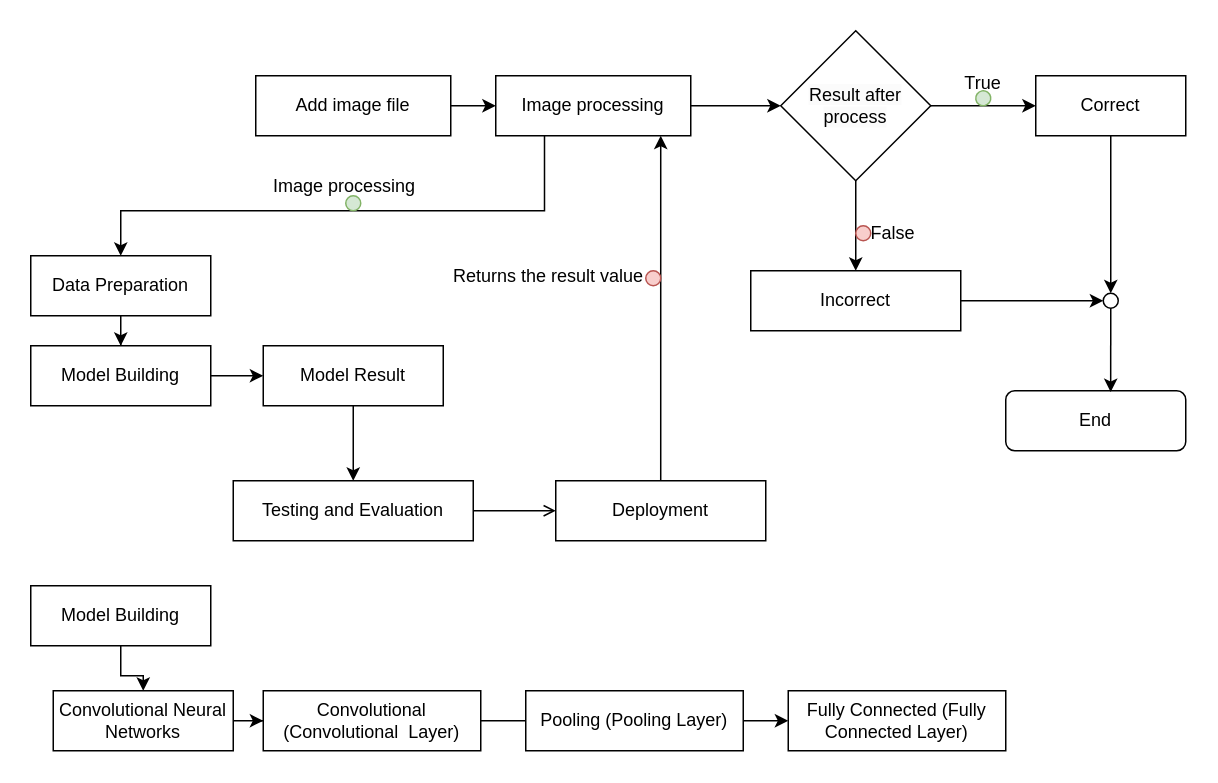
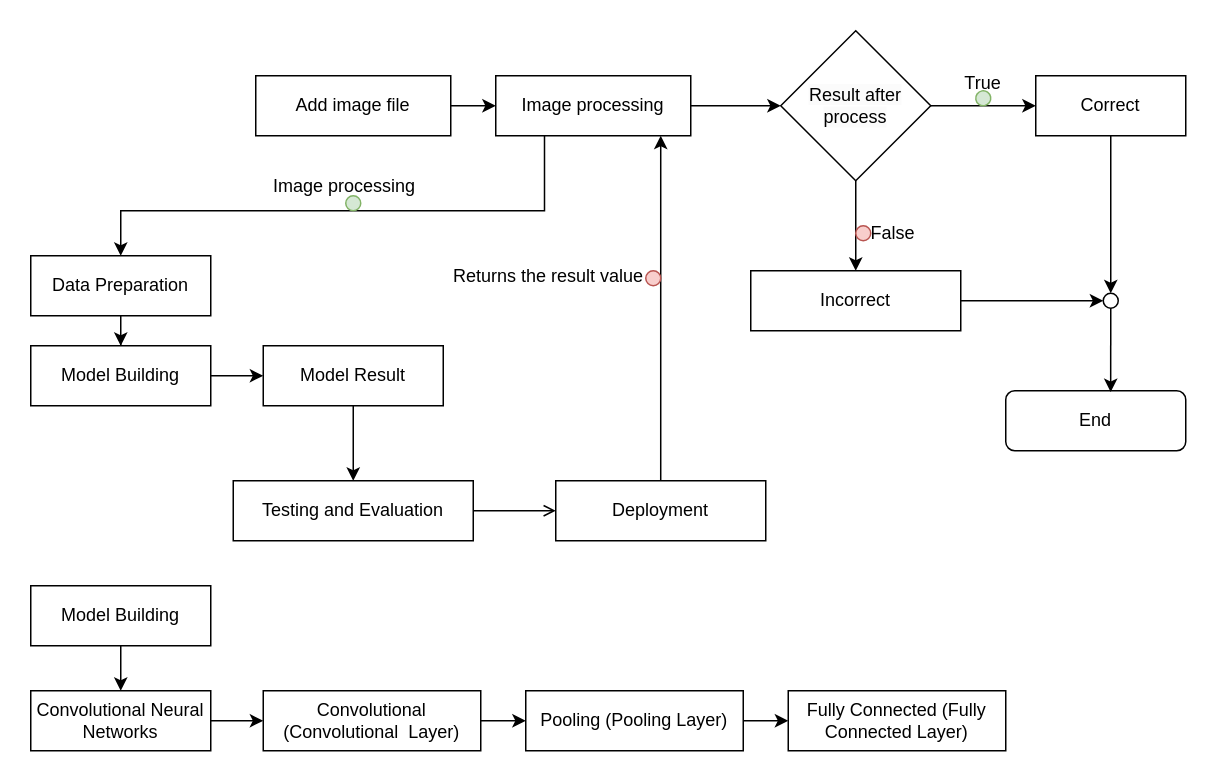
  <mxCell id="0" />
  <mxCell id="1" parent="0" />
  <mxCell id="2" style="edgeStyle=orthogonalEdgeStyle;rounded=0;orthogonalLoop=1;jettySize=auto;html=1;entryX=0;entryY=0.5;entryDx=0;entryDy=0;" parent="1" source="3" target="6" edge="1"><mxGeometry relative="1" as="geometry" /></mxCell>
  <mxCell id="3" value="Add image file" style="rounded=0;whiteSpace=wrap;html=1;" parent="1" vertex="1"><mxGeometry x="170" y="50" width="130" height="40" as="geometry" /></mxCell>
  <mxCell id="4" style="edgeStyle=orthogonalEdgeStyle;rounded=0;orthogonalLoop=1;jettySize=auto;html=1;entryX=0;entryY=0.5;entryDx=0;entryDy=0;" parent="1" source="6" target="15" edge="1"><mxGeometry relative="1" as="geometry"><mxPoint x="490" y="70" as="targetPoint" /></mxGeometry></mxCell>
  <mxCell id="5" style="edgeStyle=orthogonalEdgeStyle;rounded=0;orthogonalLoop=1;jettySize=auto;html=1;entryX=0.5;entryY=0;entryDx=0;entryDy=0;exitX=0.25;exitY=1;exitDx=0;exitDy=0;" edge="1" parent="1" source="6" target="17"><mxGeometry relative="1" as="geometry"><mxPoint x="395" y="100" as="sourcePoint" /><Array as="points"><mxPoint x="362" y="140" /><mxPoint x="80" y="140" /></Array></mxGeometry></mxCell>
  <mxCell id="6" value="Image processing" style="rounded=0;whiteSpace=wrap;html=1;" parent="1" vertex="1"><mxGeometry x="330" y="50" width="130" height="40" as="geometry" /></mxCell>
  <mxCell id="7" style="edgeStyle=orthogonalEdgeStyle;rounded=0;orthogonalLoop=1;jettySize=auto;html=1;entryX=0.5;entryY=0;entryDx=0;entryDy=0;exitX=0.5;exitY=1;exitDx=0;exitDy=0;" parent="1" source="15" target="10" edge="1"><mxGeometry relative="1" as="geometry"><mxPoint x="561" y="73" as="sourcePoint" /></mxGeometry></mxCell>
  <mxCell id="8" style="edgeStyle=orthogonalEdgeStyle;rounded=0;orthogonalLoop=1;jettySize=auto;html=1;entryX=0;entryY=0.5;entryDx=0;entryDy=0;exitX=1;exitY=0.5;exitDx=0;exitDy=0;" parent="1" source="15" target="12" edge="1"><mxGeometry relative="1" as="geometry"><mxPoint x="630" y="70" as="sourcePoint" /></mxGeometry></mxCell>
  <mxCell id="9" style="edgeStyle=orthogonalEdgeStyle;rounded=0;orthogonalLoop=1;jettySize=auto;html=1;entryX=0;entryY=0.5;entryDx=0;entryDy=0;" edge="1" parent="1" source="10" target="41"><mxGeometry relative="1" as="geometry" /></mxCell>
  <mxCell id="10" value="Incorrect" style="rounded=0;whiteSpace=wrap;html=1;" parent="1" vertex="1"><mxGeometry x="500" y="180" width="140" height="40" as="geometry" /></mxCell>
  <mxCell id="11" style="edgeStyle=orthogonalEdgeStyle;rounded=0;orthogonalLoop=1;jettySize=auto;html=1;entryX=0.5;entryY=0;entryDx=0;entryDy=0;" edge="1" parent="1" source="12" target="41"><mxGeometry relative="1" as="geometry" /></mxCell>
  <mxCell id="12" value="Correct" style="rounded=0;whiteSpace=wrap;html=1;" parent="1" vertex="1"><mxGeometry x="690" y="50" width="100" height="40" as="geometry" /></mxCell>
  <mxCell id="13" value="True" style="text;html=1;align=center;verticalAlign=middle;whiteSpace=wrap;rounded=0;" vertex="1" parent="1"><mxGeometry x="625" y="40" width="60" height="30" as="geometry" /></mxCell>
  <mxCell id="14" value="False" style="text;html=1;align=center;verticalAlign=middle;whiteSpace=wrap;rounded=0;" vertex="1" parent="1"><mxGeometry x="565" y="140" width="60" height="30" as="geometry" /></mxCell>
  <mxCell id="15" value="&lt;div&gt;&lt;br&gt;&lt;/div&gt;&lt;span style=&quot;color: rgb(0, 0, 0); font-family: Helvetica; font-size: 12px; font-style: normal; font-variant-ligatures: normal; font-variant-caps: normal; font-weight: 400; letter-spacing: normal; orphans: 2; text-align: center; text-indent: 0px; text-transform: none; widows: 2; word-spacing: 0px; -webkit-text-stroke-width: 0px; white-space: normal; background-color: rgb(251, 251, 251); text-decoration-thickness: initial; text-decoration-style: initial; text-decoration-color: initial; display: inline !important; float: none;&quot;&gt;Result after process&lt;/span&gt;&lt;div&gt;&lt;br&gt;&lt;/div&gt;" style="rhombus;whiteSpace=wrap;html=1;" vertex="1" parent="1"><mxGeometry x="520" y="20" width="100" height="100" as="geometry" /></mxCell>
  <mxCell id="16" style="edgeStyle=orthogonalEdgeStyle;rounded=0;orthogonalLoop=1;jettySize=auto;html=1;entryX=0.5;entryY=0;entryDx=0;entryDy=0;" edge="1" parent="1" source="17" target="19"><mxGeometry relative="1" as="geometry" /></mxCell>
  <mxCell id="17" value="Data Preparation" style="rounded=0;whiteSpace=wrap;html=1;" vertex="1" parent="1"><mxGeometry x="20" y="170" width="120" height="40" as="geometry" /></mxCell>
  <mxCell id="18" style="edgeStyle=orthogonalEdgeStyle;rounded=0;orthogonalLoop=1;jettySize=auto;html=1;entryX=0;entryY=0.5;entryDx=0;entryDy=0;" edge="1" parent="1" source="19" target="21"><mxGeometry relative="1" as="geometry" /></mxCell>
  <mxCell id="19" value="Model Building" style="rounded=0;whiteSpace=wrap;html=1;" vertex="1" parent="1"><mxGeometry x="20" y="230" width="120" height="40" as="geometry" /></mxCell>
  <mxCell id="20" style="edgeStyle=orthogonalEdgeStyle;rounded=0;orthogonalLoop=1;jettySize=auto;html=1;entryX=0.5;entryY=0;entryDx=0;entryDy=0;" edge="1" parent="1" source="21" target="23"><mxGeometry relative="1" as="geometry" /></mxCell>
  <mxCell id="21" value="Model Result" style="rounded=0;whiteSpace=wrap;html=1;" vertex="1" parent="1"><mxGeometry x="175" y="230" width="120" height="40" as="geometry" /></mxCell>
  <mxCell id="22" style="edgeStyle=orthogonalEdgeStyle;rounded=0;orthogonalLoop=1;jettySize=auto;html=1;entryX=0;entryY=0.5;entryDx=0;entryDy=0;endArrow=open;" edge="1" parent="1" source="23" target="25"><mxGeometry relative="1" as="geometry" /></mxCell>
  <mxCell id="23" value="Testing and Evaluation" style="rounded=0;whiteSpace=wrap;html=1;" vertex="1" parent="1"><mxGeometry x="155" y="320" width="160" height="40" as="geometry" /></mxCell>
  <mxCell id="24" style="edgeStyle=orthogonalEdgeStyle;rounded=0;orthogonalLoop=1;jettySize=auto;html=1;entryX=0.846;entryY=1;entryDx=0;entryDy=0;entryPerimeter=0;" edge="1" parent="1" source="25" target="6"><mxGeometry relative="1" as="geometry" /></mxCell>
  <mxCell id="25" value="Deployment" style="rounded=0;whiteSpace=wrap;html=1;" vertex="1" parent="1"><mxGeometry x="370" y="320" width="140" height="40" as="geometry" /></mxCell>
  <mxCell id="26" value="&lt;div style=&quot;text-align: center;&quot;&gt;Returns the result value&lt;/div&gt;" style="text;whiteSpace=wrap;html=1;" vertex="1" parent="1"><mxGeometry x="300" y="170" width="140" height="30" as="geometry" /></mxCell>
  <mxCell id="27" value="" style="ellipse;whiteSpace=wrap;html=1;aspect=fixed;fillColor=#d5e8d4;strokeColor=#82b366;" vertex="1" parent="1"><mxGeometry x="230" y="130" width="10" height="10" as="geometry" /></mxCell>
  <mxCell id="28" value="" style="ellipse;whiteSpace=wrap;html=1;aspect=fixed;fillColor=#f8cecc;strokeColor=#b85450;" vertex="1" parent="1"><mxGeometry x="430" y="180" width="10" height="10" as="geometry" /></mxCell>
  <mxCell id="29" value="" style="ellipse;whiteSpace=wrap;html=1;aspect=fixed;fillColor=#d5e8d4;strokeColor=#82b366;rotation=-10;" vertex="1" parent="1"><mxGeometry x="650" y="60" width="10" height="10" as="geometry" /></mxCell>
  <mxCell id="30" value="" style="ellipse;whiteSpace=wrap;html=1;aspect=fixed;fillColor=#f8cecc;strokeColor=#b85450;" vertex="1" parent="1"><mxGeometry x="570" y="150" width="10" height="10" as="geometry" /></mxCell>
  <mxCell id="31" style="edgeStyle=orthogonalEdgeStyle;rounded=0;orthogonalLoop=1;jettySize=auto;html=1;entryX=0.5;entryY=0;entryDx=0;entryDy=0;" edge="1" parent="1" source="32" target="34"><mxGeometry relative="1" as="geometry" /></mxCell>
  <mxCell id="32" value="Model Building" style="rounded=0;whiteSpace=wrap;html=1;" vertex="1" parent="1"><mxGeometry x="20" y="390" width="120" height="40" as="geometry" /></mxCell>
  <mxCell id="33" style="edgeStyle=orthogonalEdgeStyle;rounded=0;orthogonalLoop=1;jettySize=auto;html=1;entryX=0;entryY=0.5;entryDx=0;entryDy=0;" edge="1" parent="1" source="34" target="36"><mxGeometry relative="1" as="geometry" /></mxCell>
- <mxCell id="34" value="Convolutional Neural Networks" style="rounded=0;whiteSpace=wrap;html=1;" vertex="1" parent="1"><mxGeometry x="35" y="460" width="120" height="40" as="geometry" /></mxCell>
- <mxCell id="35" style="edgeStyle=orthogonalEdgeStyle;rounded=0;orthogonalLoop=1;jettySize=auto;html=1;entryX=0;entryY=0.5;entryDx=0;entryDy=0;endArrow=none;" edge="1" parent="1" source="36" target="38"><mxGeometry relative="1" as="geometry" /></mxCell>
+ <mxCell id="34" value="Convolutional Neural Networks" style="rounded=0;whiteSpace=wrap;html=1;" vertex="1" parent="1"><mxGeometry x="20" y="460" width="120" height="40" as="geometry" /></mxCell>
+ <mxCell id="35" style="edgeStyle=orthogonalEdgeStyle;rounded=0;orthogonalLoop=1;jettySize=auto;html=1;entryX=0;entryY=0.5;entryDx=0;entryDy=0;" edge="1" parent="1" source="36" target="38"><mxGeometry relative="1" as="geometry" /></mxCell>
  <mxCell id="36" value="Convolutional (Convolutional&amp;nbsp; Layer)" style="rounded=0;whiteSpace=wrap;html=1;" vertex="1" parent="1"><mxGeometry x="175" y="460" width="145" height="40" as="geometry" /></mxCell>
  <mxCell id="37" style="edgeStyle=orthogonalEdgeStyle;rounded=0;orthogonalLoop=1;jettySize=auto;html=1;entryX=0;entryY=0.5;entryDx=0;entryDy=0;" edge="1" parent="1" source="38" target="39"><mxGeometry relative="1" as="geometry" /></mxCell>
  <mxCell id="38" value="Pooling (Pooling Layer)" style="rounded=0;whiteSpace=wrap;html=1;" vertex="1" parent="1"><mxGeometry x="350" y="460" width="145" height="40" as="geometry" /></mxCell>
  <mxCell id="39" value="Fully Connected (Fully Connected Layer)" style="rounded=0;whiteSpace=wrap;html=1;" vertex="1" parent="1"><mxGeometry x="525" y="460" width="145" height="40" as="geometry" /></mxCell>
  <mxCell id="40" value="End" style="rounded=1;whiteSpace=wrap;html=1;fontSize=12;glass=0;strokeWidth=1;shadow=0;" vertex="1" parent="1"><mxGeometry x="670" y="260" width="120" height="40" as="geometry" /></mxCell>
  <mxCell id="41" value="" style="ellipse;whiteSpace=wrap;html=1;" vertex="1" parent="1"><mxGeometry x="735" y="195" width="10" height="10" as="geometry" /></mxCell>
  <mxCell id="42" style="edgeStyle=orthogonalEdgeStyle;rounded=0;orthogonalLoop=1;jettySize=auto;html=1;entryX=0.583;entryY=0.021;entryDx=0;entryDy=0;entryPerimeter=0;" edge="1" parent="1" source="41" target="40"><mxGeometry relative="1" as="geometry" /></mxCell>
  <mxCell id="43" value="&lt;div style=&quot;text-align: center;&quot;&gt;Image processing&lt;/div&gt;" style="text;whiteSpace=wrap;html=1;" vertex="1" parent="1"><mxGeometry x="180" y="110" width="140" height="30" as="geometry" /></mxCell>
